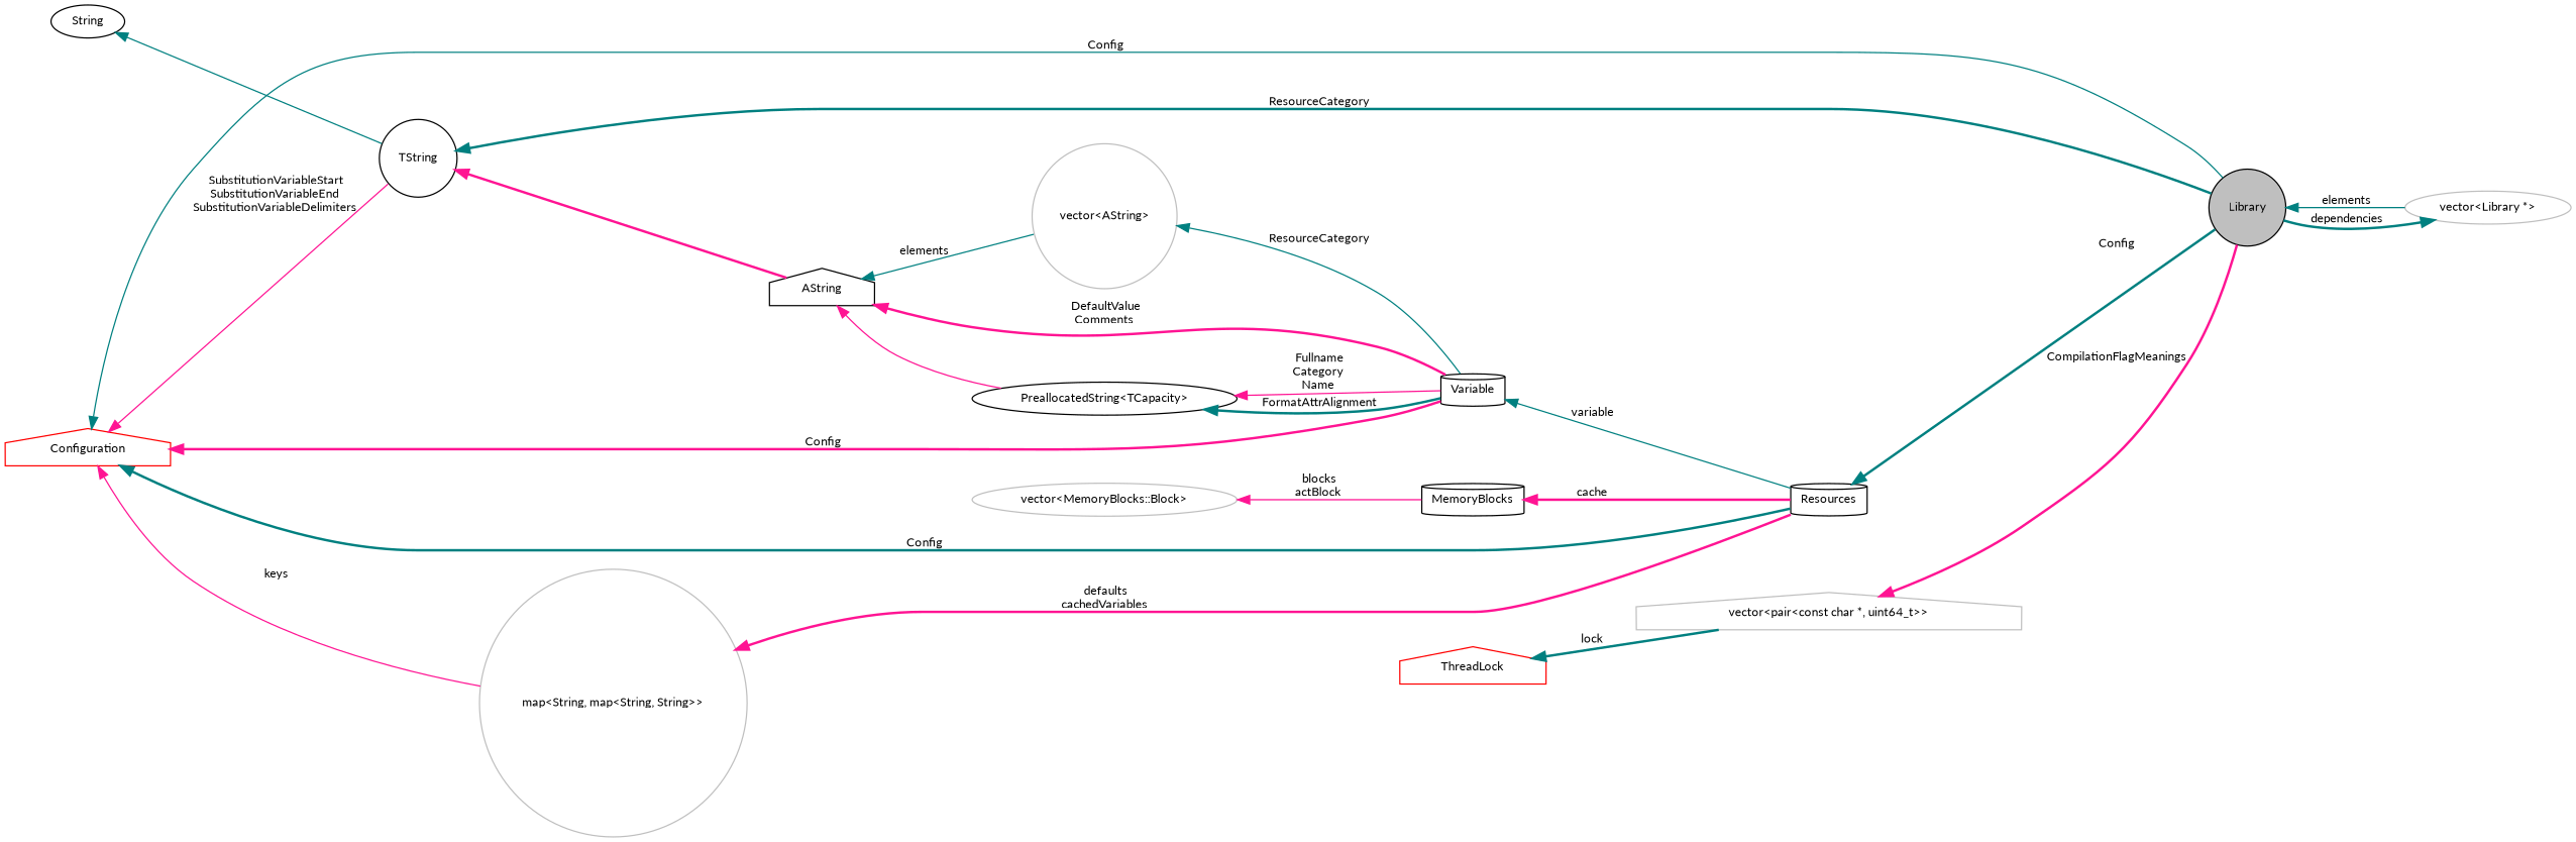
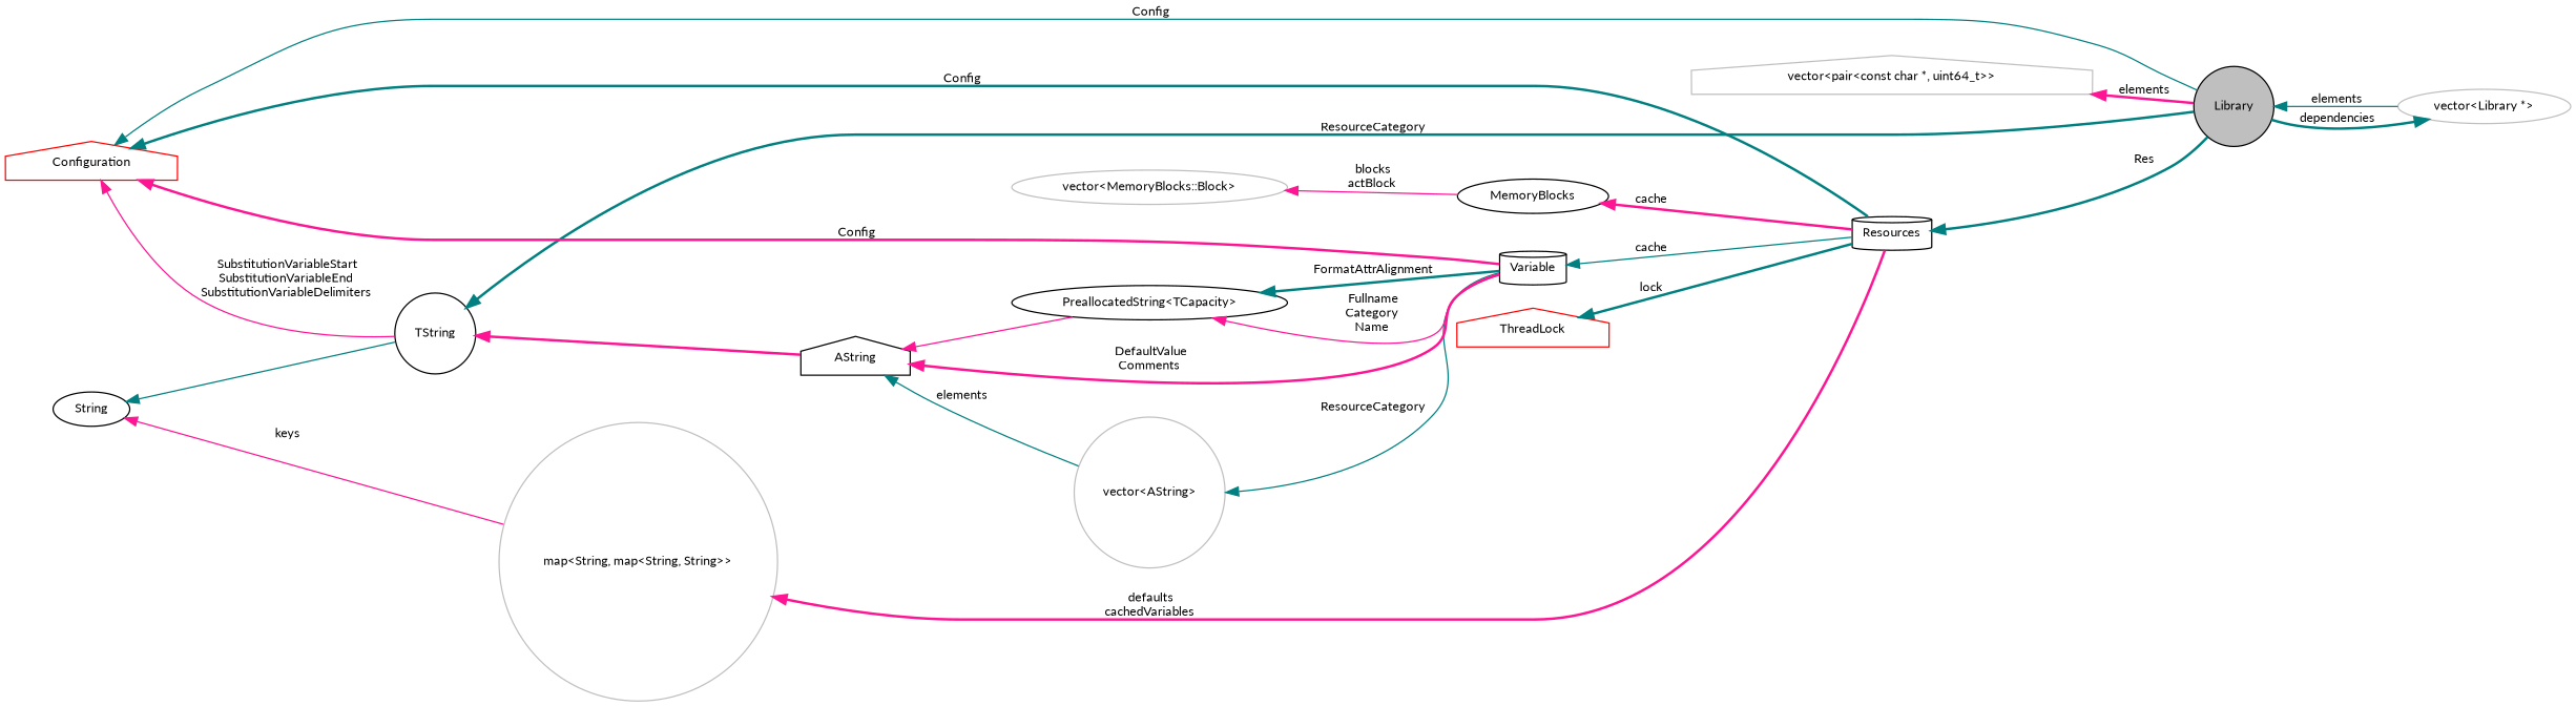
  digraph {
    fontname=Lato
    rankdir=LR
    node [color=black fillcolor=white fontname=Lato fontsize=10 shape=circle style=filled]
    edge [color=teal dir=back fontname=Lato fontsize=10 labelfontname=Helvetica labelfontsize=10 style=bold]
    n1 [fillcolor=grey75 fontcolor=black height=0.2 label=Library width=0.4]
    n2 [color=grey75 height=0.2 label="vector\<Library *\>" shape=ellipse width=0.4]
    n3 [color=grey75 height=0.2 label="vector\<MemoryBlocks::Block\>" shape=ellipse width=0.4]
-   n4 [height=0.2 label=MemoryBlocks shape=cylinder width=0.4]
+   n4 [height=0.2 label=MemoryBlocks shape=ellipse width=0.4]
    n5 [height=0.2 label=Resources shape=cylinder width=0.4]
    n6 [color=grey75 height=0.2 label="vector\<AString\>" width=0.4]
    n7 [height=0.2 label=Variable shape=cylinder width=0.4]
    n8 [color=grey75 height=0.2 label="map\<String, map\<String, String\>\>" width=0.4]
    n9 [color=grey75 height=0.2 label="vector\<pair\<const char *, uint64_t\>\>" shape=house width=0.4]
    n10 [height=0.2 label="PreallocatedString\<TCapacity\>" shape=ellipse width=0.4]
    n11 [height=0.2 label=TString width=0.4]
    n12 [height=0.2 label=AString shape=house width=0.4]
    n13 [color=red height=0.2 label=Configuration shape=house width=0.4]
    n14 [height=0.2 label=String shape=ellipse width=0.4]
    n15 [color=red height=0.2 label=ThreadLock shape=house width=0.4]
    n1 -> n2 [label=" elements" style=solid]
    n2 -> n1 [label=" dependencies"]
    n3 -> n4 [color=deeppink label=" blocks\nactBlock" style=solid]
    n4 -> n5 [color=deeppink label=" cache"]
-   n5 -> n1 [label=" Config"]
+   n5 -> n1 [label=" Res"]
    n6 -> n7 [label=" ResourceCategory" style=solid]
-   n7 -> n5 [label=" variable" style=solid]
+   n7 -> n5 [label=" cache" style=solid]
    n8 -> n5 [color=deeppink label=" defaults\ncachedVariables"]
-   n9 -> n1 [color=deeppink label=" CompilationFlagMeanings"]
+   n9 -> n1 [color=deeppink label=" elements"]
    n10 -> n7 [label=" FormatAttrAlignment"]
    n10 -> n7 [color=deeppink label=" Fullname\nCategory\nName" style=solid]
    n11 -> n1 [label=" ResourceCategory"]
    n11 -> n12 [color=deeppink]
    n12 -> n6 [label=" elements" style=solid]
    n12 -> n7 [color=deeppink label=" DefaultValue\nComments"]
    n12 -> n10 [color=deeppink style=solid]
    n13 -> n1 [label=" Config" style=solid]
    n13 -> n5 [label=" Config"]
    n13 -> n7 [color=deeppink label=" Config"]
    n13 -> n11 [color=deeppink label=" SubstitutionVariableStart\nSubstitutionVariableEnd\nSubstitutionVariableDelimiters" style=solid]
-   n13 -> n8 [color=deeppink label=" keys" style=solid]
+   n14 -> n8 [color=deeppink label=" keys" style=solid]
    n14 -> n11 [style=solid]
-   n15 -> n9 [label=" lock"]
+   n15 -> n5 [label=" lock"]
  }
